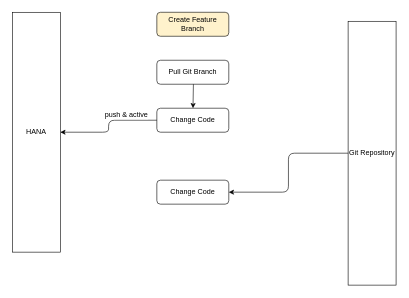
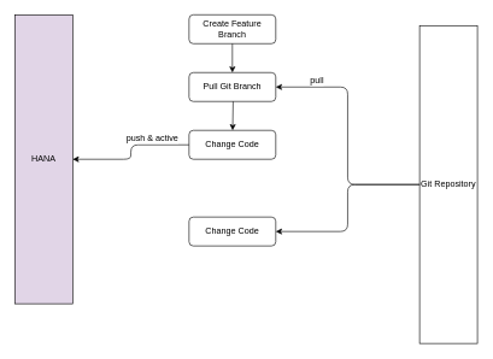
  <mxCell id="0" />
  <mxCell id="1" parent="0" />
- <mxCell id="2" value="Create Feature Branch" style="rounded=1;whiteSpace=wrap;html=1;fillColor=#fff2cc;" vertex="1" parent="1"><mxGeometry x="261" y="20" width="120" height="40" as="geometry" /></mxCell>
- <mxCell id="3" value="HANA" style="rounded=0;whiteSpace=wrap;html=1;" vertex="1" parent="1"><mxGeometry x="20" y="20" width="80" height="400" as="geometry" /></mxCell>
+ <mxCell id="2" value="Create Feature Branch" style="rounded=1;whiteSpace=wrap;html=1;" vertex="1" parent="1"><mxGeometry x="261" y="20" width="120" height="40" as="geometry" /></mxCell>
+ <mxCell id="3" value="HANA" style="rounded=0;whiteSpace=wrap;html=1;fillColor=#e1d5e7;" vertex="1" parent="1"><mxGeometry x="20" y="20" width="80" height="400" as="geometry" /></mxCell>
  <mxCell id="4" value="Git Repository" style="rounded=0;whiteSpace=wrap;html=1;" vertex="1" parent="1"><mxGeometry x="580" y="35" width="80" height="440" as="geometry" /></mxCell>
  <mxCell id="5" value="Pull Git Branch" style="rounded=1;whiteSpace=wrap;html=1;" vertex="1" parent="1"><mxGeometry x="261" y="100" width="120" height="40" as="geometry" /></mxCell>
+ <mxCell id="6" value="" style="endArrow=classic;html=1;exitX=0.5;exitY=1;exitDx=0;exitDy=0;" edge="1" parent="1" source="2" target="5"><mxGeometry width="50" height="50" relative="1" as="geometry"><mxPoint x="111" y="220" as="sourcePoint" /><mxPoint x="161" y="170" as="targetPoint" /></mxGeometry></mxCell>
  <mxCell id="7" value="Change Code" style="rounded=1;whiteSpace=wrap;html=1;" vertex="1" parent="1"><mxGeometry x="261" y="180" width="120" height="40" as="geometry" /></mxCell>
  <mxCell id="8" value="" style="endArrow=classic;html=1;" edge="1" parent="1" target="7"><mxGeometry width="50" height="50" relative="1" as="geometry"><mxPoint x="322" y="140" as="sourcePoint" /><mxPoint x="331" y="110" as="targetPoint" /></mxGeometry></mxCell>
  <mxCell id="9" value="" style="endArrow=classic;html=1;exitX=0;exitY=0.5;exitDx=0;exitDy=0;entryX=1;entryY=0.5;entryDx=0;entryDy=0;edgeStyle=orthogonalEdgeStyle;" edge="1" parent="1" source="7" target="3"><mxGeometry width="50" height="50" relative="1" as="geometry"><mxPoint x="380" y="280" as="sourcePoint" /><mxPoint x="430" y="230" as="targetPoint" /></mxGeometry></mxCell>
  <mxCell id="10" value="push &amp;amp; active" style="text;html=1;resizable=0;points=[];align=center;verticalAlign=middle;labelBackgroundColor=#ffffff;" vertex="1" connectable="0" parent="9"><mxGeometry x="-0.414" y="2" relative="1" as="geometry"><mxPoint x="1" y="-12" as="offset" /></mxGeometry></mxCell>
+ <mxCell id="11" value="" style="endArrow=classic;html=1;entryX=1;entryY=0.5;entryDx=0;entryDy=0;edgeStyle=orthogonalEdgeStyle;" edge="1" parent="1" source="4" target="5"><mxGeometry width="50" height="50" relative="1" as="geometry"><mxPoint x="400" y="160" as="sourcePoint" /><mxPoint x="290" y="250" as="targetPoint" /></mxGeometry></mxCell>
+ <mxCell id="12" value="pull" style="text;html=1;resizable=0;points=[];align=center;verticalAlign=middle;labelBackgroundColor=#ffffff;" vertex="1" connectable="0" parent="11"><mxGeometry x="0.672" y="1" relative="1" as="geometry"><mxPoint x="1" y="-11" as="offset" /></mxGeometry></mxCell>
  <mxCell id="13" value="Change Code" style="rounded=1;whiteSpace=wrap;html=1;" vertex="1" parent="1"><mxGeometry x="261" y="300" width="120" height="40" as="geometry" /></mxCell>
  <mxCell id="14" value="" style="endArrow=classic;html=1;exitX=0;exitY=0.5;exitDx=0;exitDy=0;entryX=1;entryY=0.5;entryDx=0;entryDy=0;edgeStyle=orthogonalEdgeStyle;" edge="1" parent="1" source="4" target="13"><mxGeometry width="50" height="50" relative="1" as="geometry"><mxPoint x="420" y="330" as="sourcePoint" /><mxPoint x="470" y="280" as="targetPoint" /></mxGeometry></mxCell>
